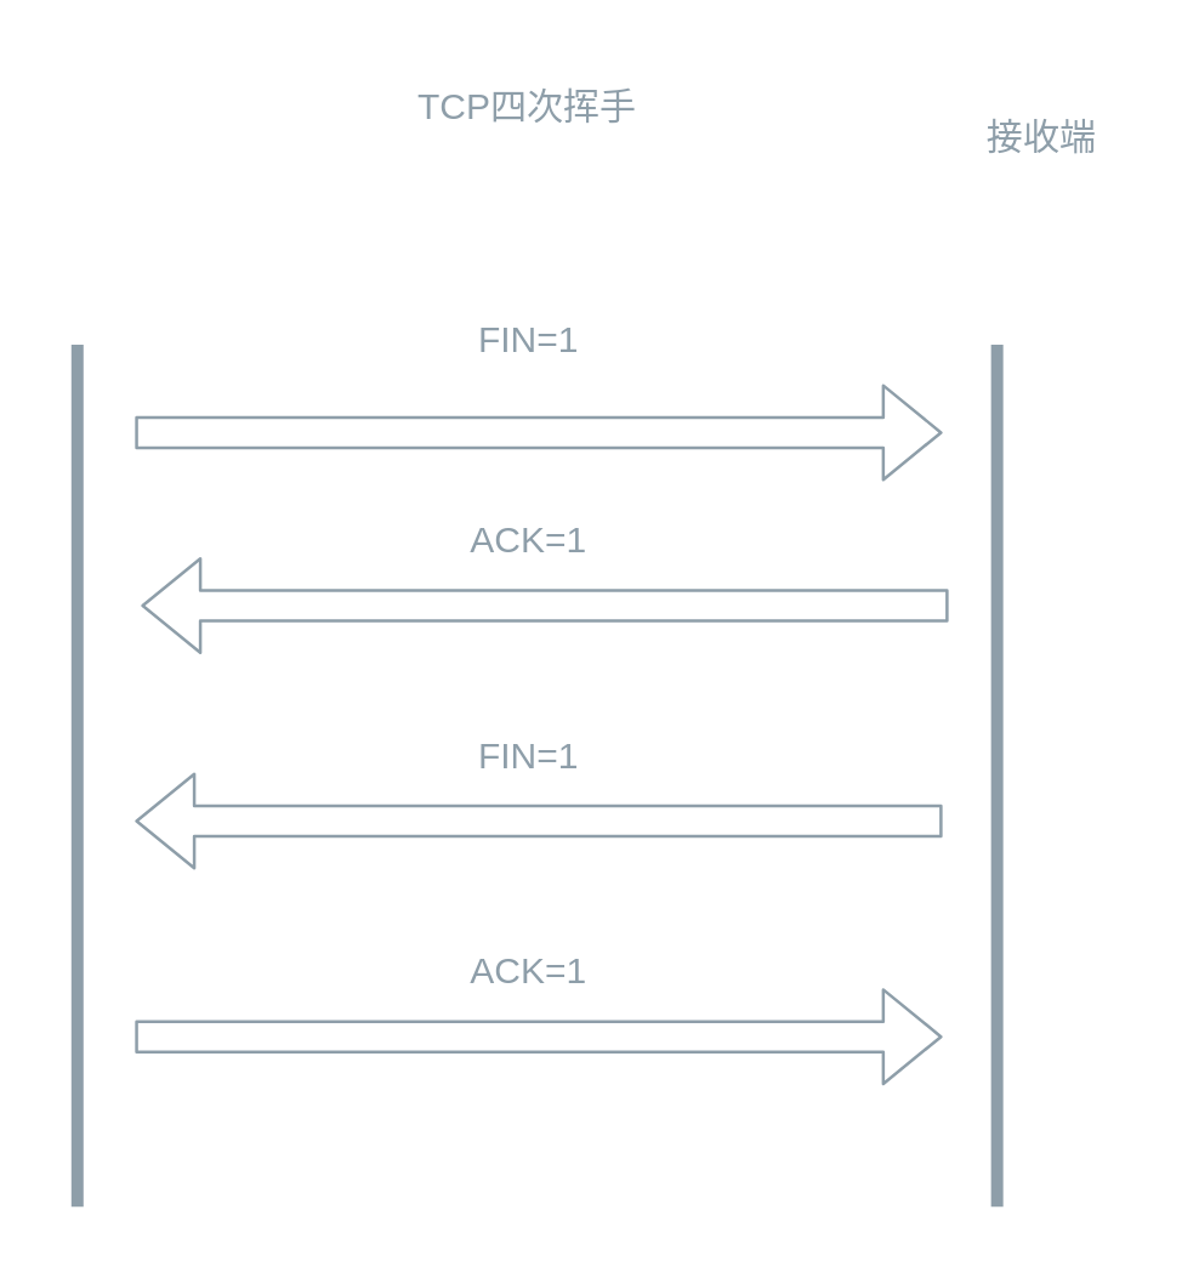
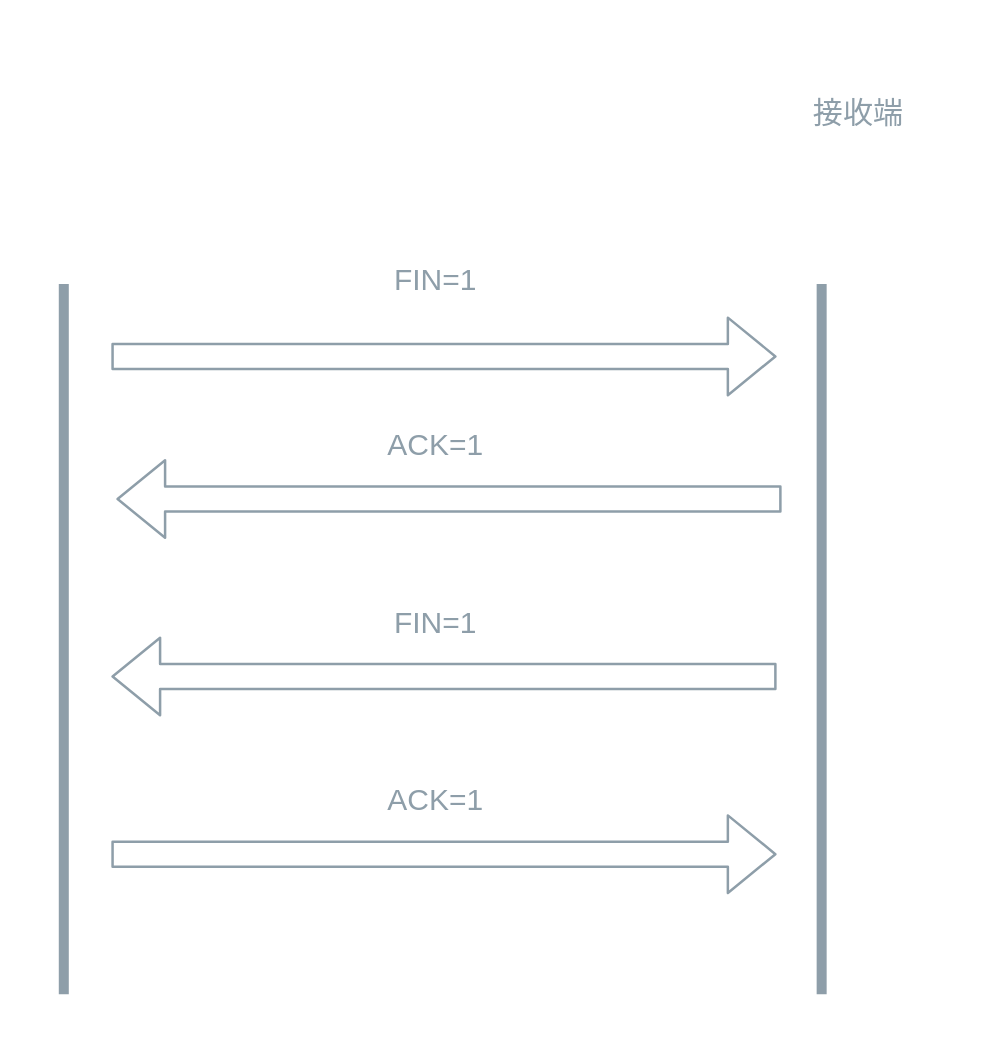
  <mxCell id="0" />
  <mxCell id="1" parent="0" />
  <mxCell id="2" value="" style="line;strokeWidth=4;direction=south;html=1;perimeter=backbonePerimeter;points=[];outlineConnect=0;strokeColor=#8E9EA9;fontColor=#8E9EA9;" parent="1" vertex="1"><mxGeometry x="20" y="113" width="10" height="284" as="geometry" /></mxCell>
  <mxCell id="3" value="" style="line;strokeWidth=4;direction=south;html=1;perimeter=backbonePerimeter;points=[];outlineConnect=0;strokeColor=#8E9EA9;fontColor=#8E9EA9;" parent="1" vertex="1"><mxGeometry x="323" y="113" width="10" height="284" as="geometry" /></mxCell>
  <mxCell id="4" value="" style="shape=flexArrow;endArrow=classic;html=1;strokeColor=#8E9EA9;fontColor=#8E9EA9;" parent="1" edge="1"><mxGeometry width="50" height="50" relative="1" as="geometry"><mxPoint x="44" y="142" as="sourcePoint" /><mxPoint x="310" y="142" as="targetPoint" /></mxGeometry></mxCell>
  <mxCell id="5" value="" style="shape=flexArrow;endArrow=classic;html=1;strokeColor=#8E9EA9;fontColor=#8E9EA9;" parent="1" edge="1"><mxGeometry width="50" height="50" relative="1" as="geometry"><mxPoint x="312" y="199" as="sourcePoint" /><mxPoint x="46" y="199" as="targetPoint" /></mxGeometry></mxCell>
  <mxCell id="6" value="" style="shape=flexArrow;endArrow=classic;html=1;strokeColor=#8E9EA9;fontColor=#8E9EA9;" parent="1" edge="1"><mxGeometry width="50" height="50" relative="1" as="geometry"><mxPoint x="44" y="341" as="sourcePoint" /><mxPoint x="310" y="341" as="targetPoint" /></mxGeometry></mxCell>
  <mxCell id="7" value="接收端" style="text;strokeColor=none;align=center;fillColor=none;html=1;verticalAlign=middle;whiteSpace=wrap;rounded=0;fontColor=#8E9EA9;" parent="1" vertex="1"><mxGeometry x="313" y="30" width="60" height="30" as="geometry" /></mxCell>
  <mxCell id="8" value="FIN=1" style="text;strokeColor=none;align=center;fillColor=none;html=1;verticalAlign=middle;whiteSpace=wrap;rounded=0;fontColor=#8E9EA9;" parent="1" vertex="1"><mxGeometry x="119" y="97" width="110" height="30" as="geometry" /></mxCell>
  <mxCell id="9" value="ACK=1" style="text;strokeColor=none;align=center;fillColor=none;html=1;verticalAlign=middle;whiteSpace=wrap;rounded=0;fontColor=#8E9EA9;" parent="1" vertex="1"><mxGeometry x="118.5" y="163" width="110" height="30" as="geometry" /></mxCell>
  <mxCell id="10" value="ACK=1" style="text;strokeColor=none;align=center;fillColor=none;html=1;verticalAlign=middle;whiteSpace=wrap;rounded=0;fontColor=#8E9EA9;" parent="1" vertex="1"><mxGeometry x="118.5" y="305" width="110" height="30" as="geometry" /></mxCell>
- <mxCell id="11" value="TCP四次挥手" style="text;strokeColor=none;align=center;fillColor=none;html=1;verticalAlign=middle;whiteSpace=wrap;rounded=0;fontColor=#8E9EA9;" parent="1" vertex="1"><mxGeometry x="134" y="20" width="79" height="30" as="geometry" /></mxCell>
  <mxCell id="12" value="" style="shape=flexArrow;endArrow=classic;html=1;strokeColor=#8E9EA9;fontColor=#8E9EA9;" parent="1" edge="1"><mxGeometry width="50" height="50" relative="1" as="geometry"><mxPoint x="310" y="270" as="sourcePoint" /><mxPoint x="44" y="270" as="targetPoint" /></mxGeometry></mxCell>
  <mxCell id="13" value="FIN=1" style="text;strokeColor=none;align=center;fillColor=none;html=1;verticalAlign=middle;whiteSpace=wrap;rounded=0;fontColor=#8E9EA9;" parent="1" vertex="1"><mxGeometry x="119" y="234" width="110" height="30" as="geometry" /></mxCell>
